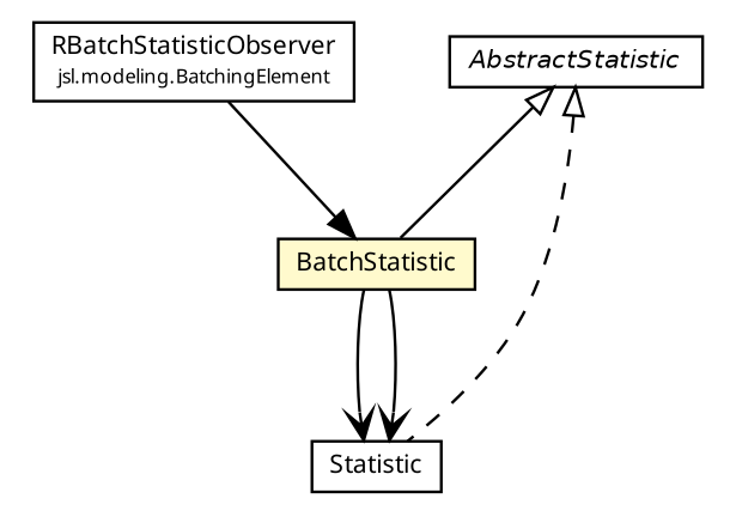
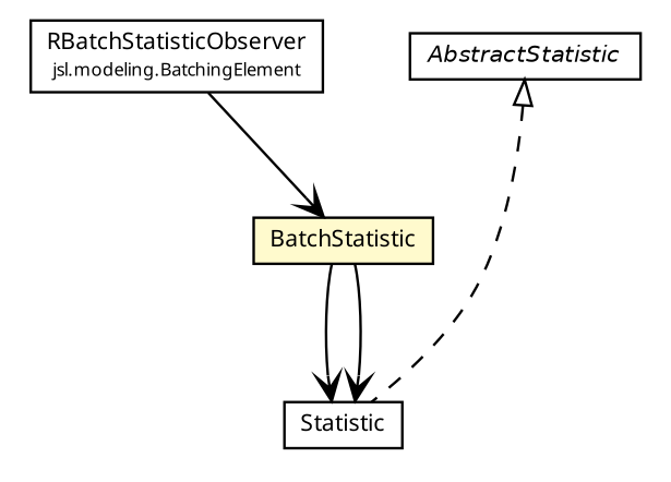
  digraph {
    fontname="Noto Sans"
    nodesep=0.25
    ranksep=0.5
    node [fontcolor=black fontname="Noto Sans" fontsize=9.0 shape=plaintext]
    edge [arrowhead=open color=black fontcolor=black fontname="Noto Sans" fontsize=10.0 headport=p labelfontname=Helvetica labelfontsize=10 tailport=p]
    n1 [label=<<table title="jsl.modeling.BatchingElement.RBatchStatisticObserver" border="0" cellborder="1" cellspacing="0" cellpadding="2" port="p" href="../../modeling/BatchingElement.RBatchStatisticObserver.html"> 		<tr><td><table border="0" cellspacing="0" cellpadding="1"> <tr><td align="center" balign="center"> RBatchStatisticObserver </td></tr> <tr><td align="center" balign="center"><font point-size="7.0"> jsl.modeling.BatchingElement </font></td></tr> 		</table></td></tr> 		</table>>]
    n2 [label=<<table title="jsl.utilities.statistic.BatchStatistic" border="0" cellborder="1" cellspacing="0" cellpadding="2" port="p" bgcolor="lemonChiffon" href="./BatchStatistic.html"> 		<tr><td><table border="0" cellspacing="0" cellpadding="1"> <tr><td align="center" balign="center"> BatchStatistic </td></tr> 		</table></td></tr> 		</table>>]
    n3 [label=<<table title="jsl.utilities.statistic.Statistic" border="0" cellborder="1" cellspacing="0" cellpadding="2" port="p" href="./Statistic.html"> 		<tr><td><table border="0" cellspacing="0" cellpadding="1"> <tr><td align="center" balign="center"> Statistic </td></tr> 		</table></td></tr> 		</table>>]
    n4 [label=<<table title="jsl.utilities.statistic.AbstractStatistic" border="0" cellborder="1" cellspacing="0" cellpadding="2" port="p" href="./AbstractStatistic.html"> 		<tr><td><table border="0" cellspacing="0" cellpadding="1"> <tr><td align="center" balign="center"><font face="Helvetica-Oblique"> AbstractStatistic </font></td></tr> 		</table></td></tr> 		</table>>]
-   n1 -> n2 [arrowhead=normal]
+   n1 -> n2
    n2 -> n3
    n2 -> n3
-   n4 -> n2 [arrowtail=empty dir=back fontsize=10 arrowhead="" color="" fontcolor=""]
    n4 -> n3 [arrowtail=empty dir=back fontsize=10 style=dashed arrowhead="" color="" fontcolor=""]
  }
